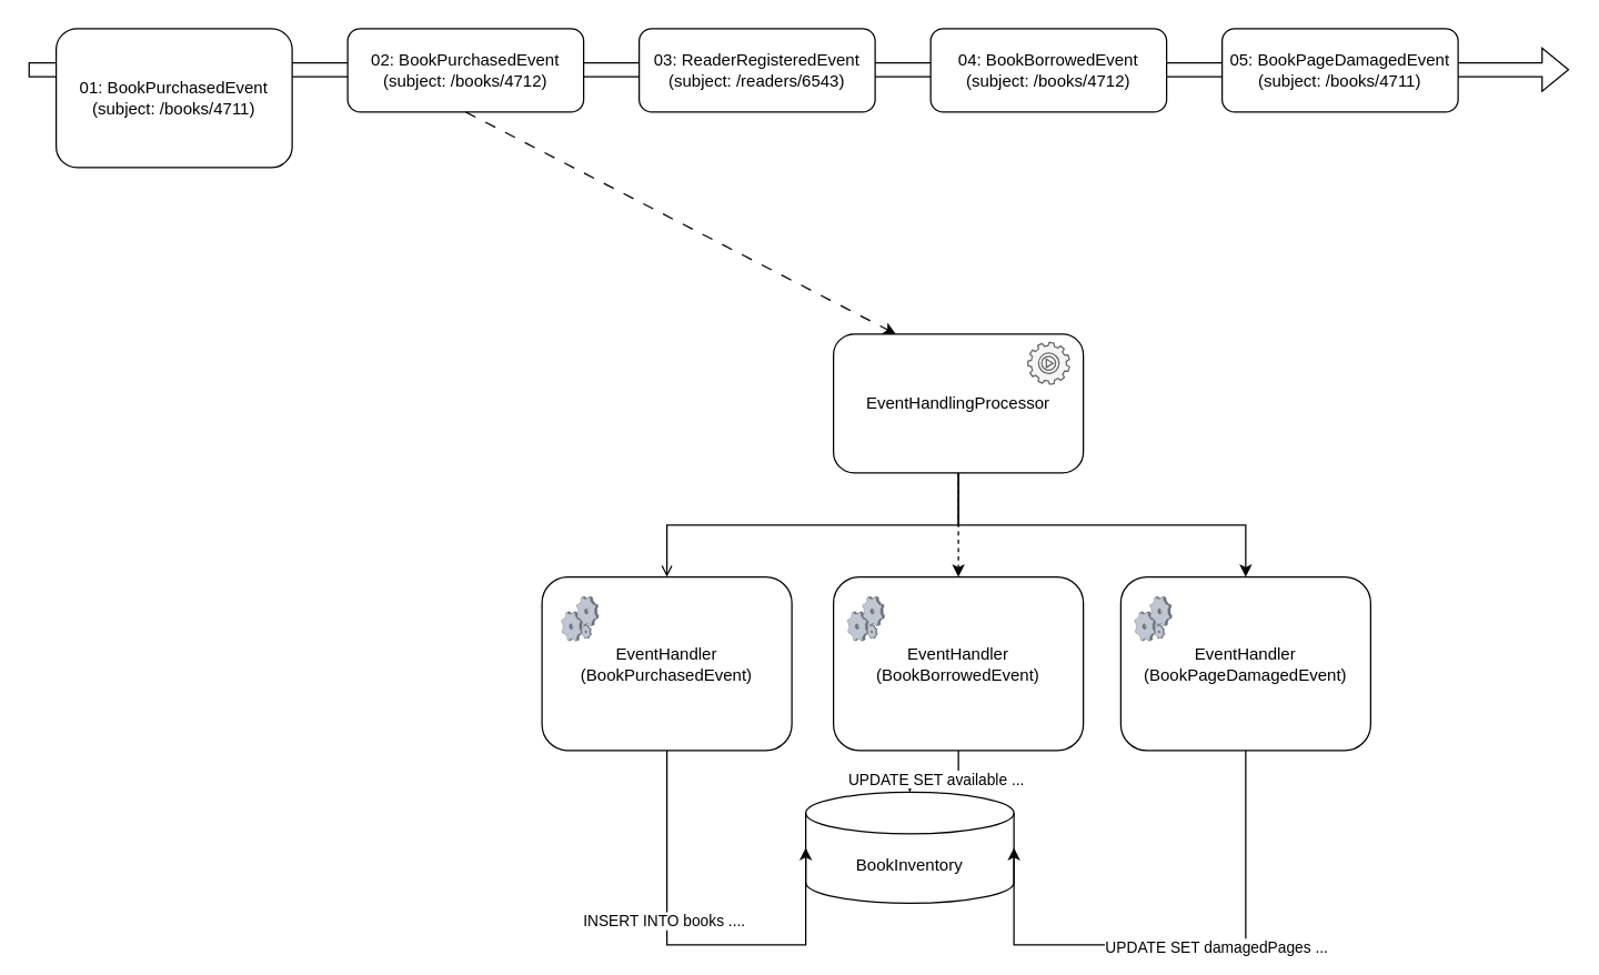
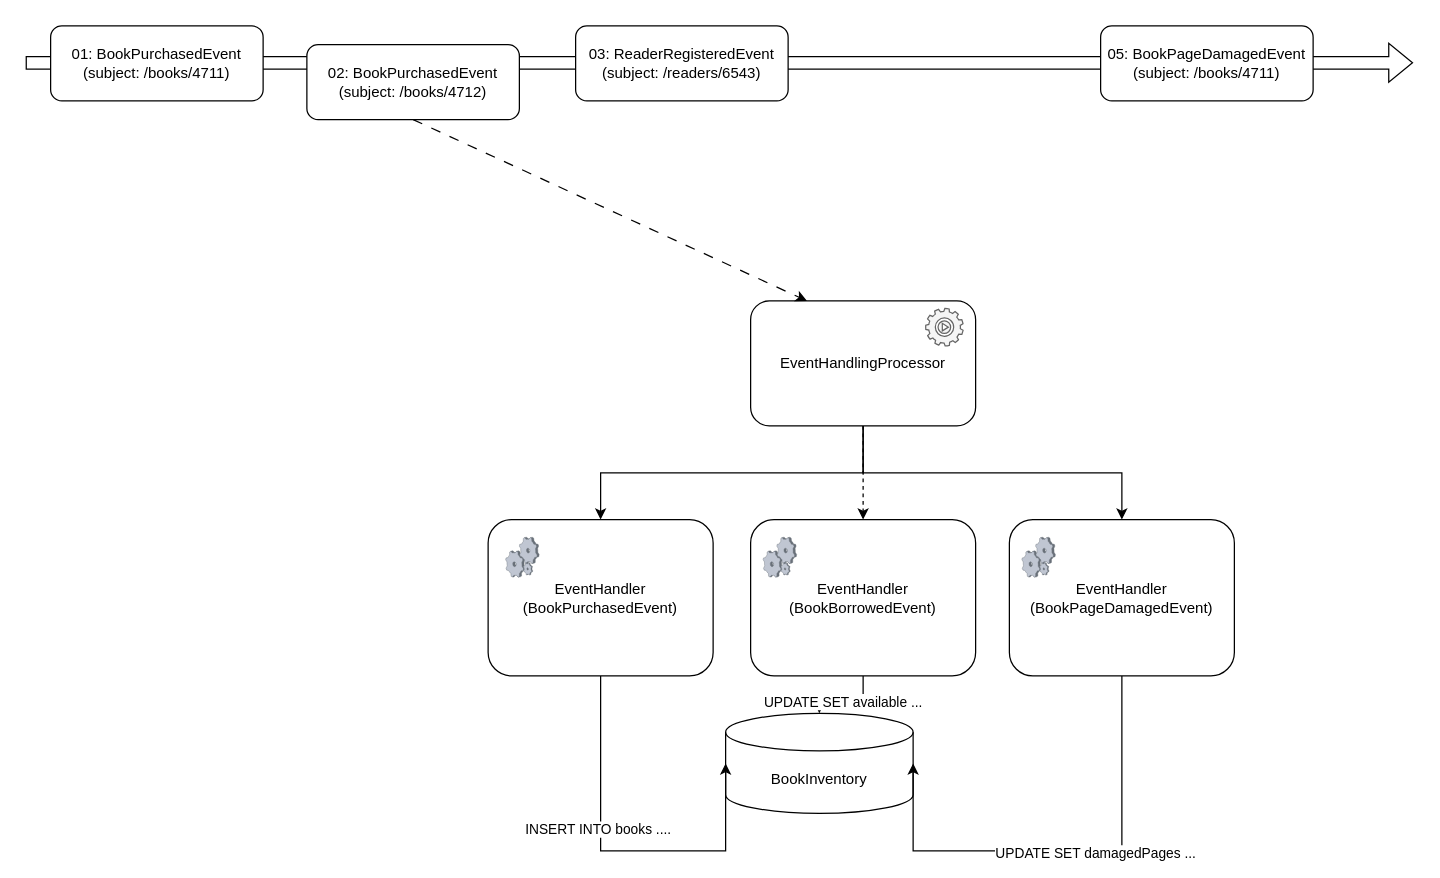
  <mxCell id="0" />
  <mxCell id="1" parent="0" />
  <mxCell id="2" value="" style="shape=flexArrow;endArrow=classic;html=1;rounded=0;" parent="1" edge="1"><mxGeometry width="50" height="50" relative="1" as="geometry"><mxPoint x="20" y="49.5" as="sourcePoint" /><mxPoint x="1130" y="49.5" as="targetPoint" /></mxGeometry></mxCell>
  <mxCell id="3" style="edgeStyle=orthogonalEdgeStyle;rounded=0;orthogonalLoop=1;jettySize=auto;html=1;entryX=0.5;entryY=0;entryDx=0;entryDy=0;dashed=1;" parent="1" source="5" target="12" edge="1"><mxGeometry relative="1" as="geometry" /></mxCell>
  <mxCell id="4" style="edgeStyle=orthogonalEdgeStyle;rounded=0;orthogonalLoop=1;jettySize=auto;html=1;entryX=0.5;entryY=0;entryDx=0;entryDy=0;exitX=0.5;exitY=1;exitDx=0;exitDy=0;" parent="1" source="5" target="13" edge="1"><mxGeometry relative="1" as="geometry" /></mxCell>
  <mxCell id="5" value="EventHandlingProcessor" style="rounded=1;whiteSpace=wrap;html=1;" parent="1" vertex="1"><mxGeometry x="600" y="240" width="180" height="100" as="geometry" /></mxCell>
- <mxCell id="6" value="01: BookPurchasedEvent&lt;div&gt;(subject: /books/4711)&lt;/div&gt;" style="rounded=1;whiteSpace=wrap;html=1;" parent="1" vertex="1"><mxGeometry x="40" y="20" width="170" height="100" as="geometry" /></mxCell>
- <mxCell id="7" value="02: BookPurchasedEvent&lt;div&gt;(subject: /books/4712)&lt;/div&gt;" style="rounded=1;whiteSpace=wrap;html=1;" parent="1" vertex="1"><mxGeometry x="250" y="20" width="170" height="60" as="geometry" /></mxCell>
- <mxCell id="8" value="04: BookBorrowedEvent&lt;div&gt;(subject: /books/4712)&lt;/div&gt;" style="rounded=1;whiteSpace=wrap;html=1;" parent="1" vertex="1"><mxGeometry x="670" y="20" width="170" height="60" as="geometry" /></mxCell>
+ <mxCell id="6" value="01: BookPurchasedEvent&lt;div&gt;(subject: /books/4711)&lt;/div&gt;" style="rounded=1;whiteSpace=wrap;html=1;" parent="1" vertex="1"><mxGeometry x="40" y="20" width="170" height="60" as="geometry" /></mxCell>
+ <mxCell id="7" value="02: BookPurchasedEvent&lt;div&gt;(subject: /books/4712)&lt;/div&gt;" style="rounded=1;whiteSpace=wrap;html=1;" parent="1" vertex="1"><mxGeometry x="245" y="35" width="170" height="60" as="geometry" /></mxCell>
  <mxCell id="9" value="03: ReaderRegisteredEvent&lt;div&gt;(subject: /readers/6543)&lt;/div&gt;" style="rounded=1;whiteSpace=wrap;html=1;" parent="1" vertex="1"><mxGeometry x="460" y="20" width="170" height="60" as="geometry" /></mxCell>
  <mxCell id="10" value="05: BookPageDamagedEvent&lt;div&gt;(subject: /books/4711)&lt;/div&gt;" style="rounded=1;whiteSpace=wrap;html=1;" parent="1" vertex="1"><mxGeometry x="880" y="20" width="170" height="60" as="geometry" /></mxCell>
  <mxCell id="11" value="EventHandler&lt;div&gt;(BookPurchasedEvent)&lt;/div&gt;" style="rounded=1;whiteSpace=wrap;html=1;" parent="1" vertex="1"><mxGeometry x="390" y="415" width="180" height="125" as="geometry" /></mxCell>
  <mxCell id="12" value="EventHandler&lt;div&gt;(BookBorrowedEvent)&lt;/div&gt;" style="rounded=1;whiteSpace=wrap;html=1;" parent="1" vertex="1"><mxGeometry x="600" y="415" width="180" height="125" as="geometry" /></mxCell>
  <mxCell id="13" value="EventHandler&lt;div&gt;(BookPageDamagedEvent)&lt;/div&gt;" style="rounded=1;whiteSpace=wrap;html=1;" parent="1" vertex="1"><mxGeometry x="807" y="415" width="180" height="125" as="geometry" /></mxCell>
- <mxCell id="14" style="edgeStyle=orthogonalEdgeStyle;rounded=0;orthogonalLoop=1;jettySize=auto;html=1;entryX=0.5;entryY=0;entryDx=0;entryDy=0;exitX=0.5;exitY=1;exitDx=0;exitDy=0;endArrow=open;" parent="1" source="5" target="11" edge="1"><mxGeometry relative="1" as="geometry"><mxPoint x="710" y="370" as="sourcePoint" /><mxPoint x="917" y="445" as="targetPoint" /></mxGeometry></mxCell>
+ <mxCell id="14" style="edgeStyle=orthogonalEdgeStyle;rounded=0;orthogonalLoop=1;jettySize=auto;html=1;entryX=0.5;entryY=0;entryDx=0;entryDy=0;exitX=0.5;exitY=1;exitDx=0;exitDy=0;" parent="1" source="5" target="11" edge="1"><mxGeometry relative="1" as="geometry"><mxPoint x="710" y="370" as="sourcePoint" /><mxPoint x="917" y="445" as="targetPoint" /></mxGeometry></mxCell>
  <mxCell id="15" value="" style="endArrow=classic;html=1;rounded=0;exitX=0.5;exitY=1;exitDx=0;exitDy=0;dashed=1;dashPattern=8 8;entryX=0.25;entryY=0;entryDx=0;entryDy=0;" parent="1" source="7" target="5" edge="1"><mxGeometry width="50" height="50" relative="1" as="geometry"><mxPoint x="510" y="330" as="sourcePoint" /><mxPoint x="250" y="260" as="targetPoint" /></mxGeometry></mxCell>
  <mxCell id="16" value="" style="verticalLabelPosition=bottom;sketch=0;aspect=fixed;html=1;verticalAlign=top;strokeColor=none;align=center;outlineConnect=0;shape=mxgraph.citrix.process;" parent="1" vertex="1"><mxGeometry x="404" y="429" width="26.84" height="32" as="geometry" /></mxCell>
  <mxCell id="17" value="" style="verticalLabelPosition=bottom;sketch=0;aspect=fixed;html=1;verticalAlign=top;strokeColor=none;align=center;outlineConnect=0;shape=mxgraph.citrix.process;" parent="1" vertex="1"><mxGeometry x="610" y="429" width="26.84" height="32" as="geometry" /></mxCell>
  <mxCell id="18" value="" style="verticalLabelPosition=bottom;sketch=0;aspect=fixed;html=1;verticalAlign=top;strokeColor=none;align=center;outlineConnect=0;shape=mxgraph.citrix.process;" parent="1" vertex="1"><mxGeometry x="817" y="429" width="26.84" height="32" as="geometry" /></mxCell>
  <mxCell id="19" value="BookInventory" style="shape=cylinder3;whiteSpace=wrap;html=1;boundedLbl=1;backgroundOutline=1;size=15;" parent="1" vertex="1"><mxGeometry x="580" y="570" width="150" height="80" as="geometry" /></mxCell>
  <mxCell id="20" style="edgeStyle=orthogonalEdgeStyle;rounded=0;orthogonalLoop=1;jettySize=auto;html=1;entryX=0;entryY=0.5;entryDx=0;entryDy=0;entryPerimeter=0;" parent="1" source="11" target="19" edge="1"><mxGeometry relative="1" as="geometry"><Array as="points"><mxPoint x="480" y="680" /></Array></mxGeometry></mxCell>
  <mxCell id="21" value="INSERT INTO books ...." style="edgeLabel;html=1;align=center;verticalAlign=middle;resizable=0;points=[];" parent="20" vertex="1" connectable="0"><mxGeometry x="-0.214" y="-3" relative="1" as="geometry"><mxPoint as="offset" /></mxGeometry></mxCell>
  <mxCell id="22" style="edgeStyle=orthogonalEdgeStyle;rounded=0;orthogonalLoop=1;jettySize=auto;html=1;entryX=0.5;entryY=0;entryDx=0;entryDy=0;entryPerimeter=0;" parent="1" source="12" target="19" edge="1"><mxGeometry relative="1" as="geometry" /></mxCell>
  <mxCell id="23" value="UPDATE SET available ..." style="edgeLabel;html=1;align=center;verticalAlign=middle;resizable=0;points=[];" parent="22" vertex="1" connectable="0"><mxGeometry x="0.14" relative="1" as="geometry"><mxPoint as="offset" /></mxGeometry></mxCell>
  <mxCell id="24" style="edgeStyle=orthogonalEdgeStyle;rounded=0;orthogonalLoop=1;jettySize=auto;html=1;entryX=1;entryY=0.5;entryDx=0;entryDy=0;entryPerimeter=0;" parent="1" source="13" target="19" edge="1"><mxGeometry relative="1" as="geometry"><Array as="points"><mxPoint x="897" y="680" /></Array></mxGeometry></mxCell>
  <mxCell id="25" value="UPDATE SET damagedPages ..." style="edgeLabel;html=1;align=center;verticalAlign=middle;resizable=0;points=[];" parent="24" vertex="1" connectable="0"><mxGeometry x="-0.14" y="1" relative="1" as="geometry"><mxPoint as="offset" /></mxGeometry></mxCell>
  <mxCell id="26" value="" style="sketch=0;html=1;aspect=fixed;strokeColor=#666666;shadow=0;fillColor=#f5f5f5;verticalAlign=top;labelPosition=center;verticalLabelPosition=bottom;shape=mxgraph.gcp2.play_gear;fontColor=#333333;" parent="1" vertex="1"><mxGeometry x="740" y="246" width="30" height="30" as="geometry" /></mxCell>
